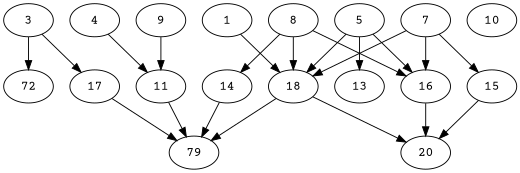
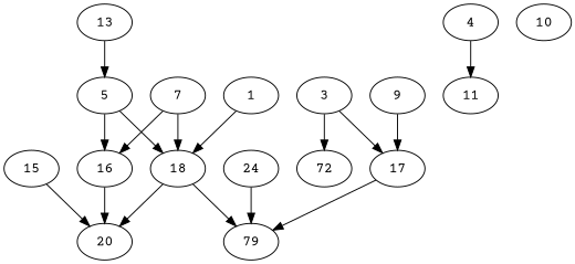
  digraph {
    fontname="Courier Prime"
    node [alpha=0.03 fontname="Courier Prime"]
    edge [fontname="Courier Prime"]
    1 [alpha=0.19 expect_size=37288960]
    18 [alpha=0.08 expect_size=39097344]
    n3 [alpha=0.19 expect_size=12920832 label=79]
    20 [alpha=0.07 expect_size=37809152]
    16 [alpha=0.05 expect_size=30139392]
    17 [alpha=0.13 expect_size=44893184]
    3 [alpha=0.15 expect_size=38402048]
    n8 [alpha=0.16 expect_size=15484928 label=72]
    4 [alpha=0.05 expect_size=16735232]
    11 [alpha=0.11 expect_size=18144256]
    13 [expect_size=40364032]
    5 [alpha=0.16 expect_size=36740096]
    15 [alpha=0.00 expect_size=40441856]
    7 [alpha=0.18 expect_size=39069696]
-   8 [alpha=0.09 expect_size=24083456]
-   14 [expect_size=28742656]
+   14 [expect_size=28742656 label=24]
    9 [alpha=0.11 expect_size=26970112]
    10 [expect_size=31620096]
    1 -> 18
    18 -> n3
    18 -> 20
    16 -> 20
    17 -> n3
    3 -> 17
    3 -> n8
    4 -> 11
-   11 -> n3
    5 -> 18
    5 -> 16
-   5 -> 13
+   13 -> 5
    15 -> 20
    7 -> 18
    7 -> 16
-   7 -> 15
-   8 -> 18
-   8 -> 16
-   8 -> 14
    14 -> n3
-   9 -> 11
+   9 -> 17
  }
